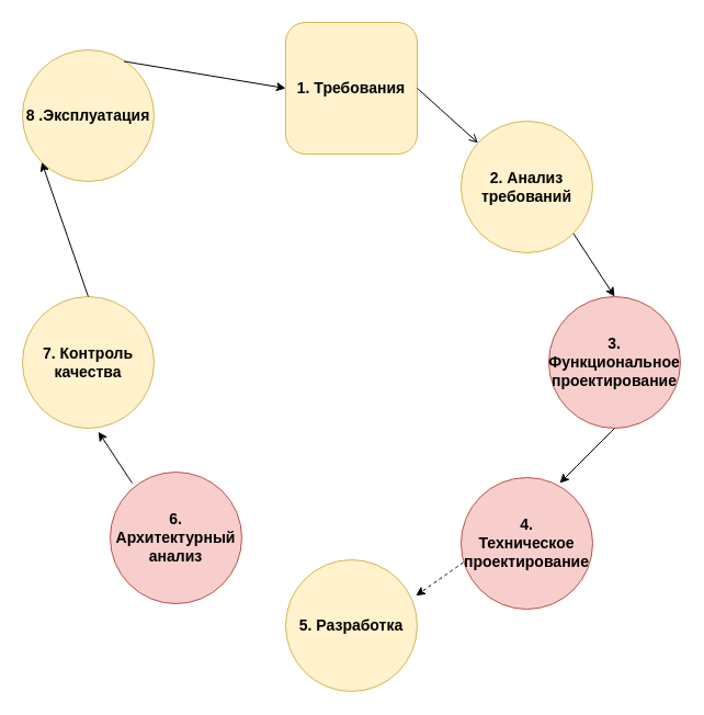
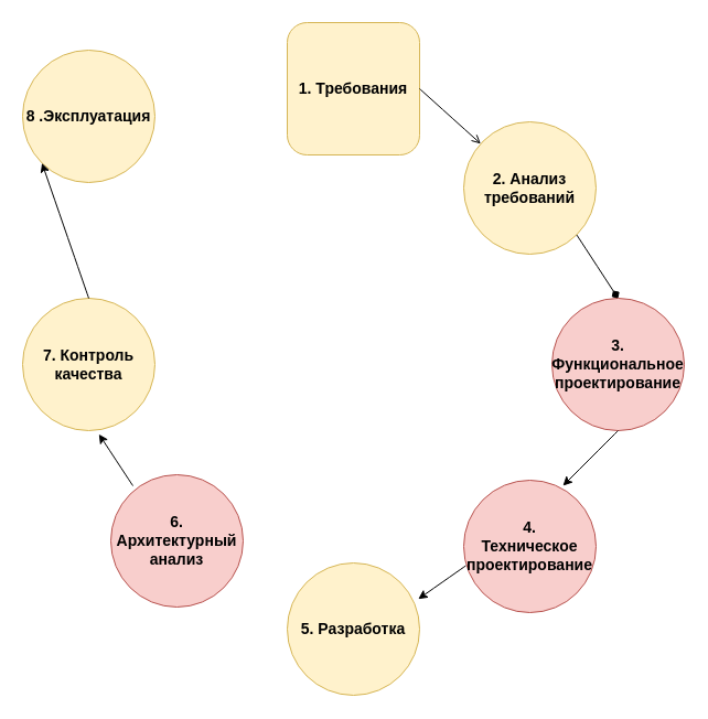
  <mxCell id="0" />
  <mxCell id="1" parent="0" />
  <mxCell id="2" value="&lt;b&gt;&lt;font style=&quot;font-size: 14px;&quot;&gt;1. Требования&lt;/font&gt;&lt;/b&gt;" style="whiteSpace=wrap;html=1;aspect=fixed;fillColor=#fff2cc;strokeColor=#d6b656;rounded=1;" vertex="1" parent="1"><mxGeometry x="260" y="20" width="120" height="120" as="geometry" /></mxCell>
  <mxCell id="3" value="&lt;b&gt;&lt;font style=&quot;font-size: 14px;&quot;&gt;2. Анализ требований&lt;/font&gt;&lt;/b&gt;" style="ellipse;whiteSpace=wrap;html=1;aspect=fixed;fillColor=#fff2cc;strokeColor=#d6b656;" vertex="1" parent="1"><mxGeometry x="420" y="110" width="120" height="120" as="geometry" /></mxCell>
  <mxCell id="4" value="&lt;b style=&quot;font-size: 14px;&quot;&gt;3.&lt;br&gt;Функциональное&lt;br&gt;проектирование&lt;/b&gt;" style="ellipse;whiteSpace=wrap;html=1;aspect=fixed;fillColor=#f8cecc;strokeColor=#b85450;" vertex="1" parent="1"><mxGeometry x="500" y="270" width="120" height="120" as="geometry" /></mxCell>
  <mxCell id="5" value="&lt;span style=&quot;font-size: 14px;&quot;&gt;&lt;b&gt;4. &lt;br&gt;Техническое проектирование&lt;/b&gt;&lt;/span&gt;" style="ellipse;whiteSpace=wrap;html=1;aspect=fixed;fillColor=#f8cecc;strokeColor=#b85450;" vertex="1" parent="1"><mxGeometry x="420" y="435" width="120" height="120" as="geometry" /></mxCell>
  <mxCell id="6" value="&lt;span style=&quot;font-size: 14px;&quot;&gt;&lt;b&gt;5. Разработка&lt;/b&gt;&lt;/span&gt;" style="ellipse;whiteSpace=wrap;html=1;aspect=fixed;fillColor=#fff2cc;strokeColor=#d6b656;" vertex="1" parent="1"><mxGeometry x="260" y="510" width="120" height="120" as="geometry" /></mxCell>
  <mxCell id="7" value="&lt;span style=&quot;font-size: 14px;&quot;&gt;&lt;b&gt;7. Контроль качества&lt;/b&gt;&lt;/span&gt;" style="ellipse;whiteSpace=wrap;html=1;aspect=fixed;fillColor=#fff2cc;strokeColor=#d6b656;" vertex="1" parent="1"><mxGeometry x="20" y="270" width="120" height="120" as="geometry" /></mxCell>
  <mxCell id="8" value="6. Архитектурный анализ" style="ellipse;whiteSpace=wrap;html=1;aspect=fixed;fontSize=14;fontStyle=1;fillColor=#f8cecc;strokeColor=#b85450;" vertex="1" parent="1"><mxGeometry x="100" y="430" width="120" height="120" as="geometry" /></mxCell>
  <mxCell id="9" value="&lt;span style=&quot;font-size: 14px;&quot;&gt;&lt;b&gt;8 .Эксплуатация&lt;/b&gt;&lt;/span&gt;" style="ellipse;whiteSpace=wrap;html=1;aspect=fixed;fillColor=#fff2cc;strokeColor=#d6b656;" vertex="1" parent="1"><mxGeometry x="20" y="45" width="120" height="120" as="geometry" /></mxCell>
  <mxCell id="10" value="&lt;font style=&quot;font-size: 12px;&quot;&gt;&lt;br&gt;&lt;/font&gt;" style="endArrow=open;html=1;rounded=0;fontSize=14;curved=1;exitX=1;exitY=0.5;exitDx=0;exitDy=0;" edge="1" parent="1" source="2" target="3"><mxGeometry width="50" height="50" relative="1" as="geometry"><mxPoint x="430" y="120" as="sourcePoint" /><mxPoint x="480" y="70" as="targetPoint" /></mxGeometry></mxCell>
- <mxCell id="11" value="" style="endArrow=classic;html=1;rounded=0;fontSize=14;curved=1;entryX=0.5;entryY=0;entryDx=0;entryDy=0;exitX=1;exitY=1;exitDx=0;exitDy=0;" edge="1" parent="1" source="3" target="4"><mxGeometry width="50" height="50" relative="1" as="geometry"><mxPoint x="550" y="230" as="sourcePoint" /><mxPoint x="460" y="300" as="targetPoint" /></mxGeometry></mxCell>
+ <mxCell id="11" value="" style="endArrow=diamond;html=1;rounded=0;fontSize=14;curved=1;entryX=0.5;entryY=0;entryDx=0;entryDy=0;exitX=1;exitY=1;exitDx=0;exitDy=0;" edge="1" parent="1" source="3" target="4"><mxGeometry width="50" height="50" relative="1" as="geometry"><mxPoint x="550" y="230" as="sourcePoint" /><mxPoint x="460" y="300" as="targetPoint" /></mxGeometry></mxCell>
  <mxCell id="12" value="" style="endArrow=classic;html=1;rounded=0;fontSize=14;curved=1;exitX=0.5;exitY=1;exitDx=0;exitDy=0;" edge="1" parent="1" source="4"><mxGeometry width="50" height="50" relative="1" as="geometry"><mxPoint x="600" y="520" as="sourcePoint" /><mxPoint x="510" y="440" as="targetPoint" /></mxGeometry></mxCell>
- <mxCell id="13" value="" style="endArrow=classic;html=1;rounded=0;fontSize=14;curved=1;exitX=0.017;exitY=0.645;exitDx=0;exitDy=0;entryX=0.99;entryY=0.273;entryDx=0;entryDy=0;entryPerimeter=0;exitPerimeter=0;dashed=1;" edge="1" parent="1" source="5" target="6"><mxGeometry width="50" height="50" relative="1" as="geometry"><mxPoint x="420" y="650" as="sourcePoint" /><mxPoint x="470" y="600" as="targetPoint" /></mxGeometry></mxCell>
+ <mxCell id="13" value="" style="endArrow=classic;html=1;rounded=0;fontSize=14;curved=1;exitX=0.017;exitY=0.645;exitDx=0;exitDy=0;entryX=0.99;entryY=0.273;entryDx=0;entryDy=0;entryPerimeter=0;exitPerimeter=0;" edge="1" parent="1" source="5" target="6"><mxGeometry width="50" height="50" relative="1" as="geometry"><mxPoint x="420" y="650" as="sourcePoint" /><mxPoint x="470" y="600" as="targetPoint" /></mxGeometry></mxCell>
  <mxCell id="14" value="" style="endArrow=classic;html=1;rounded=0;fontSize=14;curved=1;entryX=0.577;entryY=1.027;entryDx=0;entryDy=0;entryPerimeter=0;" edge="1" parent="1" target="7"><mxGeometry width="50" height="50" relative="1" as="geometry"><mxPoint x="120" y="440" as="sourcePoint" /><mxPoint x="40" y="410" as="targetPoint" /></mxGeometry></mxCell>
  <mxCell id="15" value="" style="endArrow=classic;html=1;rounded=0;fontSize=14;curved=1;exitX=0.5;exitY=0;exitDx=0;exitDy=0;entryX=0;entryY=1;entryDx=0;entryDy=0;" edge="1" parent="1" source="7" target="9"><mxGeometry width="50" height="50" relative="1" as="geometry"><mxPoint x="10" y="250" as="sourcePoint" /><mxPoint x="60" y="200" as="targetPoint" /></mxGeometry></mxCell>
- <mxCell id="16" value="" style="endArrow=classic;html=1;rounded=0;fontSize=14;curved=1;exitX=0.77;exitY=0.087;exitDx=0;exitDy=0;exitPerimeter=0;entryX=0;entryY=0.5;entryDx=0;entryDy=0;" edge="1" parent="1" source="9" target="2"><mxGeometry width="50" height="50" relative="1" as="geometry"><mxPoint x="200" y="120" as="sourcePoint" /><mxPoint x="250" y="70" as="targetPoint" /></mxGeometry></mxCell>
